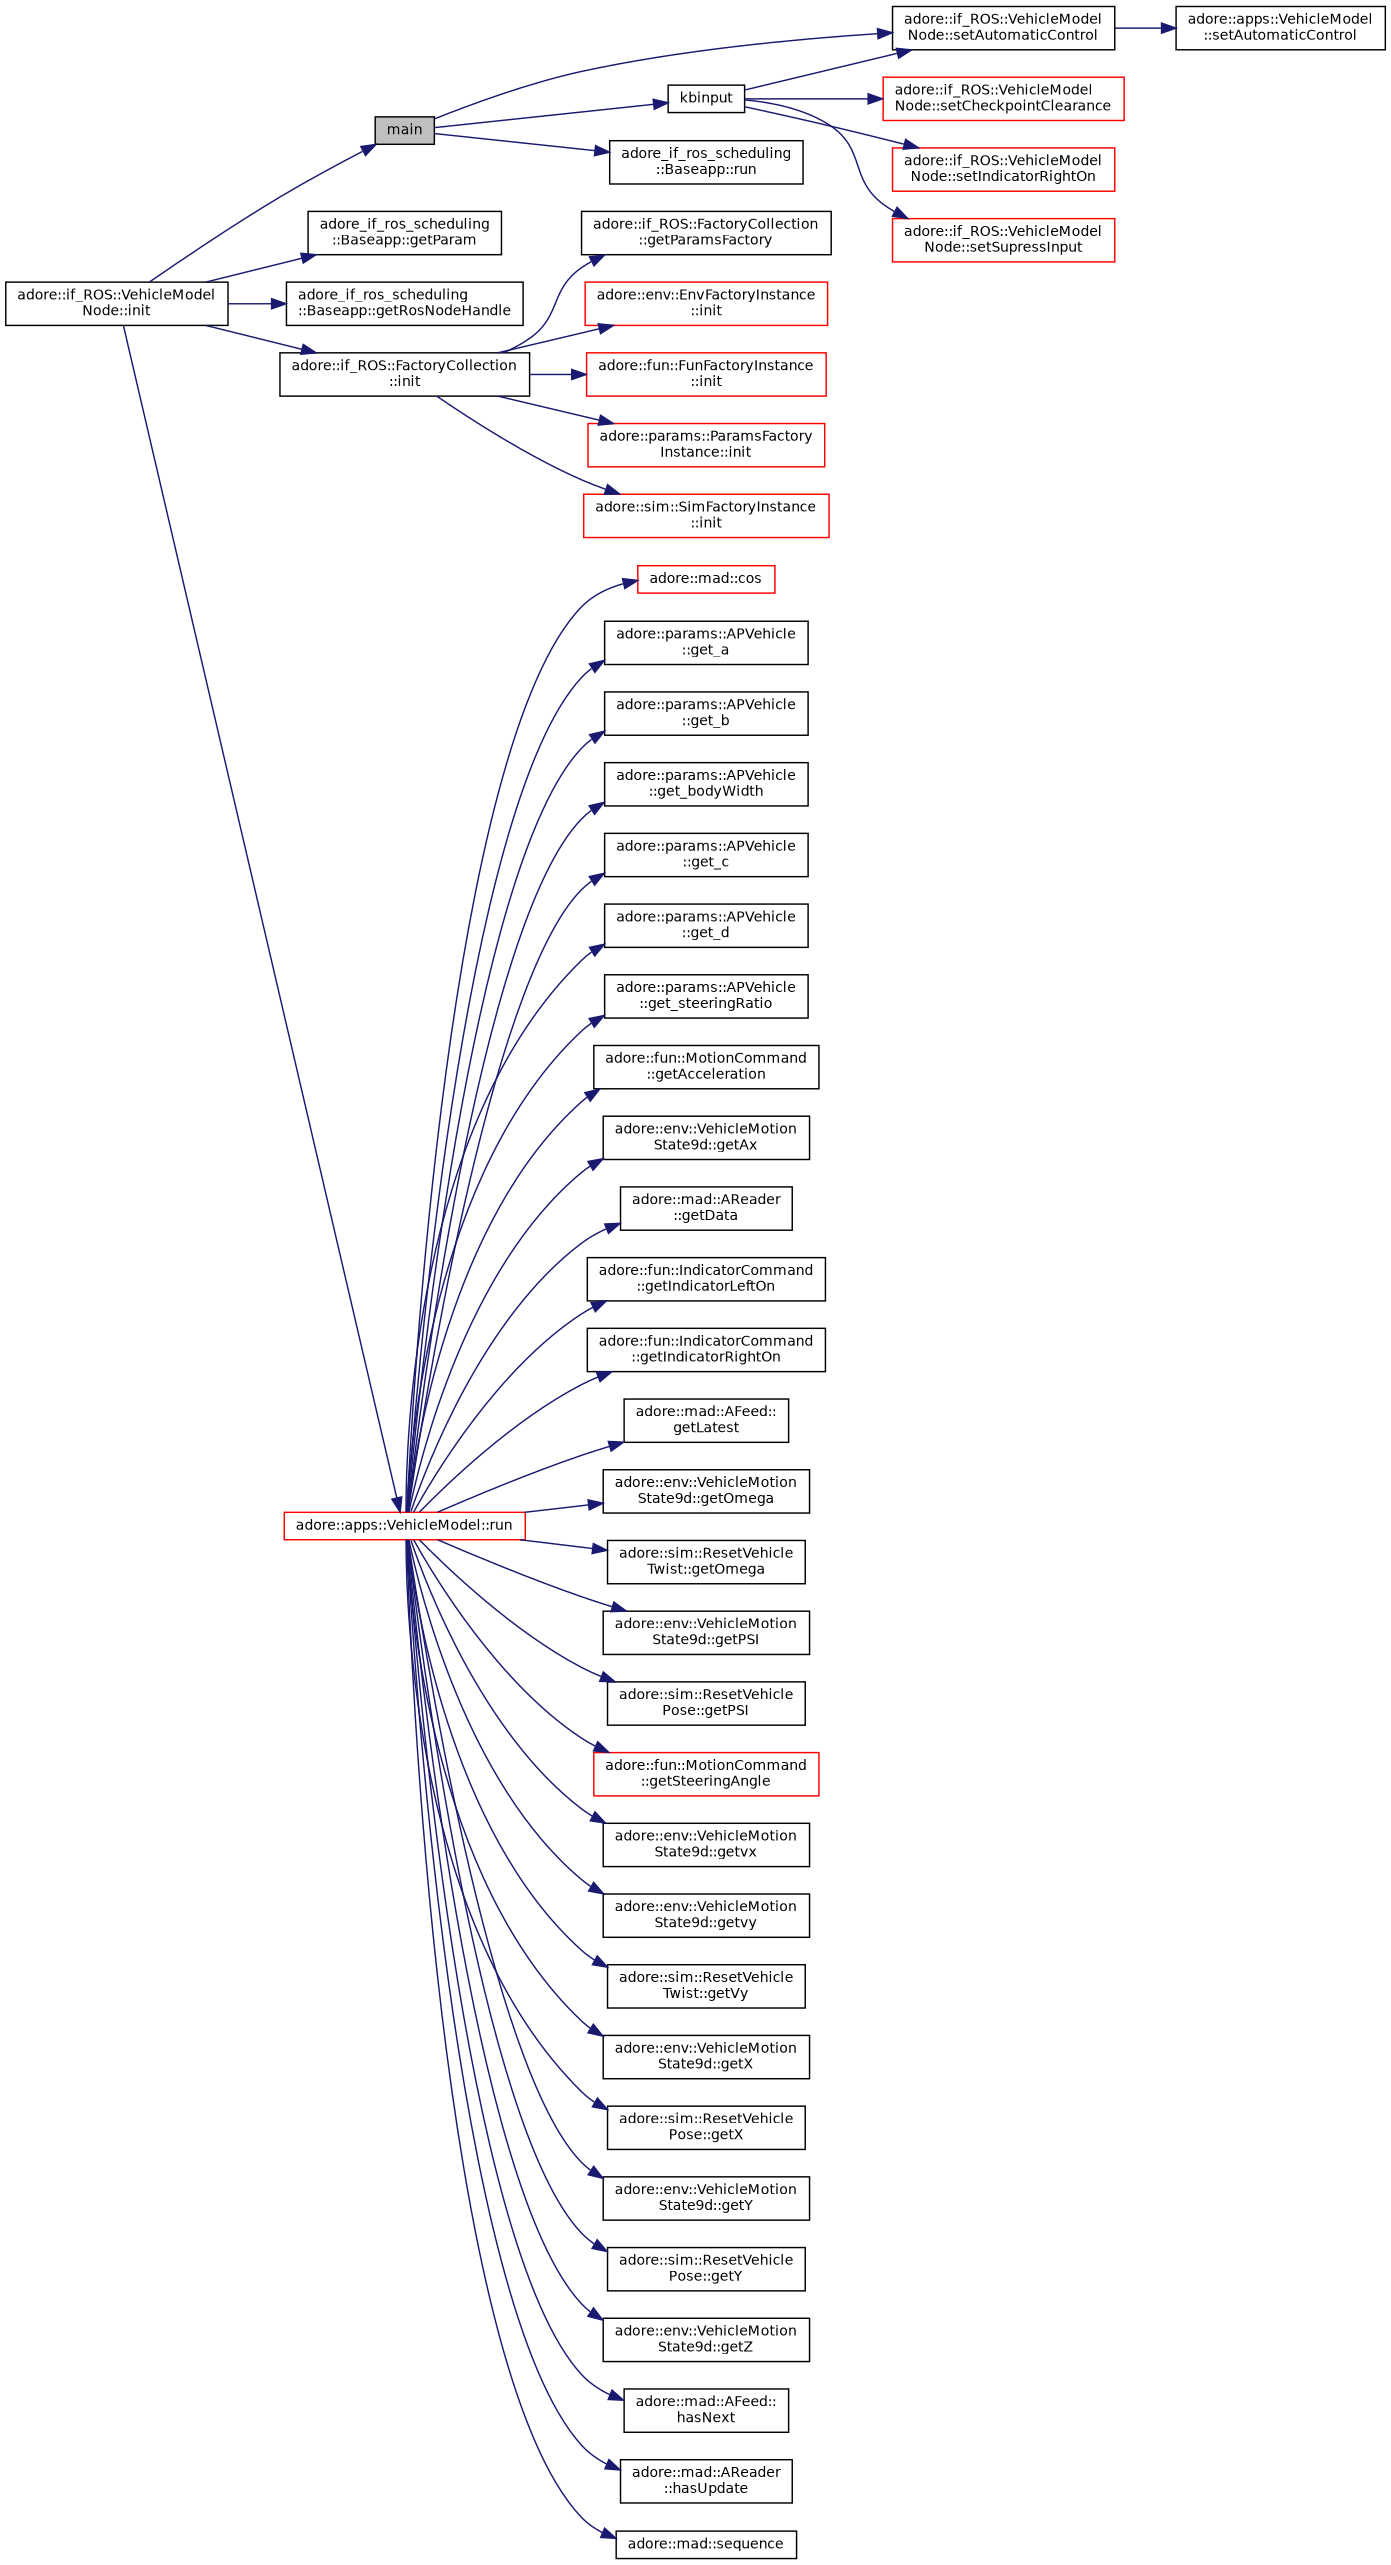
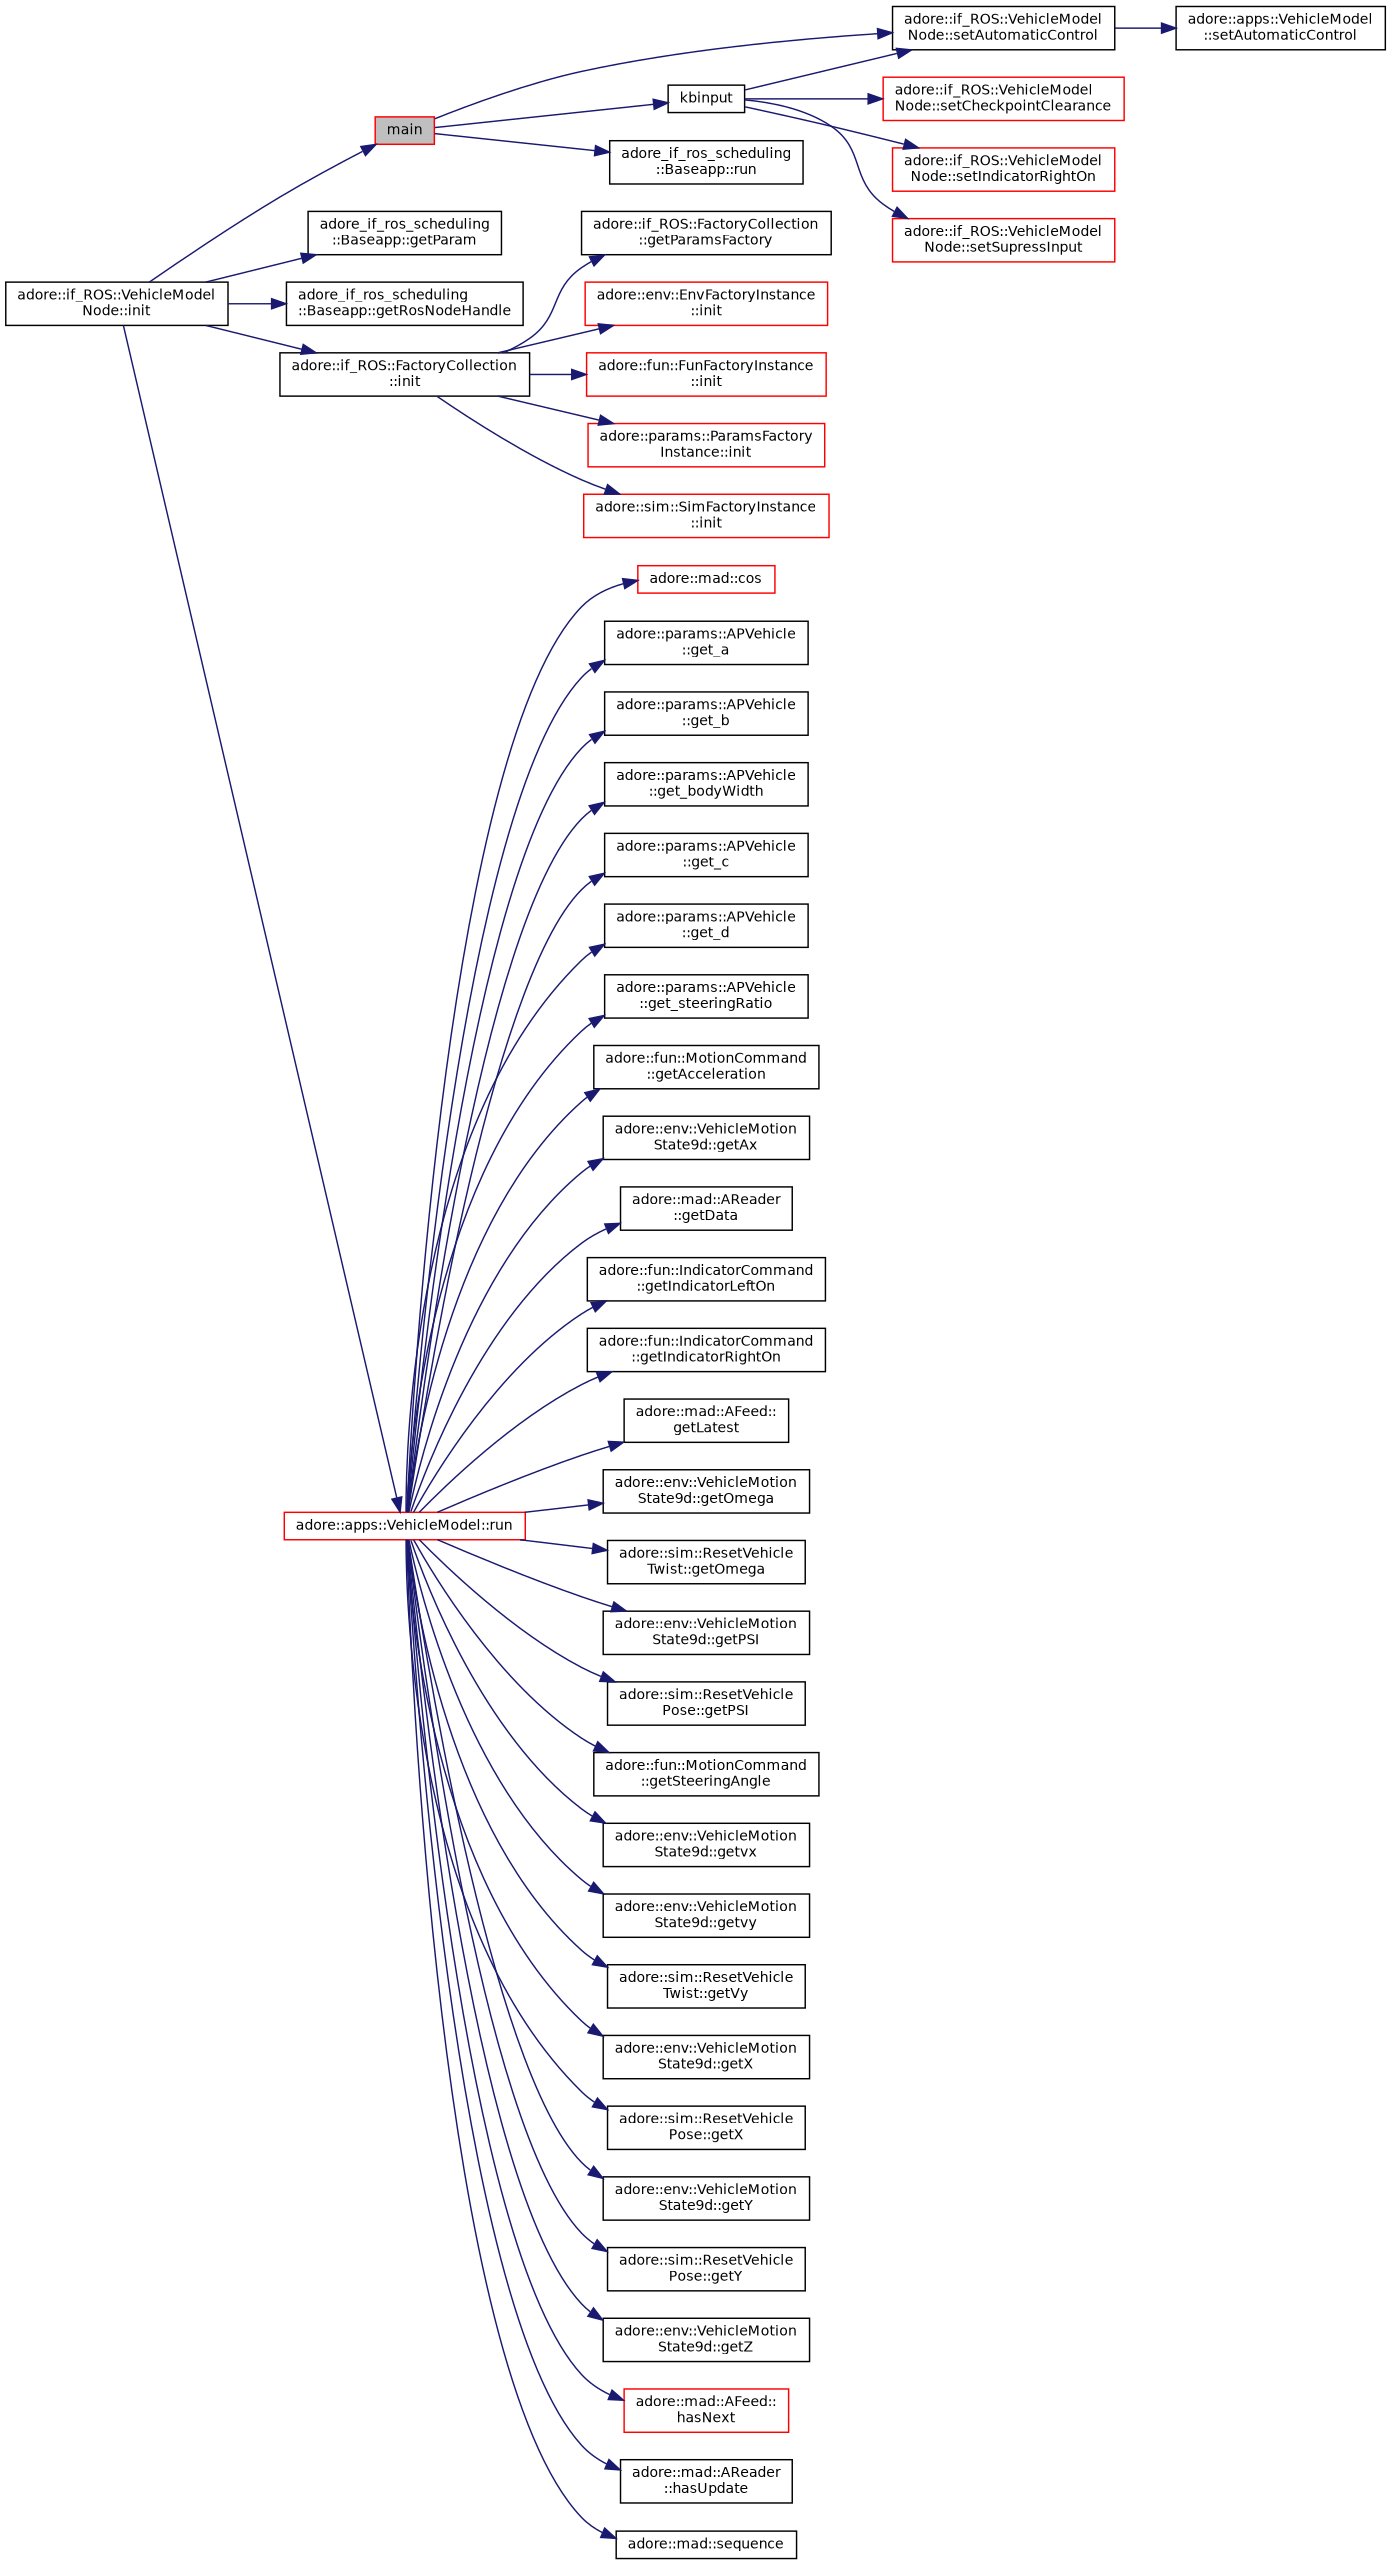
  digraph {
    rankdir=LR
    node [color=black fillcolor=white fontname=Helvetica fontsize=10 shape=record style=filled]
    edge [color=midnightblue fontname=Helvetica fontsize=10 labelfontname=Helvetica labelfontsize=10 style=solid]
-   n1 [fillcolor=grey75 fontcolor=black height=0.2 label=main width=0.4]
+   n1 [color=red fillcolor=grey75 fontcolor=black height=0.2 label=main width=0.4]
    n2 [height=0.2 label=kbinput width=0.4]
    n3 [height=0.2 label="adore::if_ROS::VehicleModel\lNode::setAutomaticControl" width=0.4]
    n4 [height=0.2 label="adore_if_ros_scheduling\l::Baseapp::run" width=0.4]
    n5 [height=0.2 label="adore::if_ROS::VehicleModel\lNode::init" width=0.4]
    n6 [height=0.2 label="adore_if_ros_scheduling\l::Baseapp::getParam" width=0.4]
    n7 [height=0.2 label="adore_if_ros_scheduling\l::Baseapp::getRosNodeHandle" width=0.4]
    n8 [height=0.2 label="adore::if_ROS::FactoryCollection\l::init" width=0.4]
    n9 [color=red height=0.2 label="adore::apps::VehicleModel::run" width=0.4]
    n10 [color=red height=0.2 label="adore::if_ROS::VehicleModel\lNode::setCheckpointClearance" width=0.4]
    n11 [color=red height=0.2 label="adore::if_ROS::VehicleModel\lNode::setIndicatorRightOn" width=0.4]
    n12 [color=red height=0.2 label="adore::if_ROS::VehicleModel\lNode::setSupressInput" width=0.4]
    n13 [height=0.2 label="adore::apps::VehicleModel\l::setAutomaticControl" width=0.4]
    n14 [height=0.2 label="adore::if_ROS::FactoryCollection\l::getParamsFactory" width=0.4]
    n15 [color=red height=0.2 label="adore::env::EnvFactoryInstance\l::init" width=0.4]
    n16 [color=red height=0.2 label="adore::fun::FunFactoryInstance\l::init" width=0.4]
    n17 [color=red height=0.2 label="adore::params::ParamsFactory\lInstance::init" width=0.4]
    n18 [color=red height=0.2 label="adore::sim::SimFactoryInstance\l::init" width=0.4]
    n19 [color=red height=0.2 label="adore::mad::cos" width=0.4]
    n20 [height=0.2 label="adore::params::APVehicle\l::get_a" width=0.4]
    n21 [height=0.2 label="adore::params::APVehicle\l::get_b" width=0.4]
    n22 [height=0.2 label="adore::params::APVehicle\l::get_bodyWidth" width=0.4]
    n23 [height=0.2 label="adore::params::APVehicle\l::get_c" width=0.4]
    n24 [height=0.2 label="adore::params::APVehicle\l::get_d" width=0.4]
    n25 [height=0.2 label="adore::params::APVehicle\l::get_steeringRatio" width=0.4]
    n26 [height=0.2 label="adore::fun::MotionCommand\l::getAcceleration" width=0.4]
    n27 [height=0.2 label="adore::env::VehicleMotion\lState9d::getAx" width=0.4]
    n28 [height=0.2 label="adore::mad::AReader\l::getData" width=0.4]
    n29 [height=0.2 label="adore::fun::IndicatorCommand\l::getIndicatorLeftOn" width=0.4]
    n30 [height=0.2 label="adore::fun::IndicatorCommand\l::getIndicatorRightOn" width=0.4]
    n31 [height=0.2 label="adore::mad::AFeed::\lgetLatest" width=0.4]
    n32 [height=0.2 label="adore::env::VehicleMotion\lState9d::getOmega" width=0.4]
    n33 [height=0.2 label="adore::sim::ResetVehicle\lTwist::getOmega" width=0.4]
    n34 [height=0.2 label="adore::env::VehicleMotion\lState9d::getPSI" width=0.4]
    n35 [height=0.2 label="adore::sim::ResetVehicle\lPose::getPSI" width=0.4]
-   n36 [color=red height=0.2 label="adore::fun::MotionCommand\l::getSteeringAngle" width=0.4]
+   n36 [height=0.2 label="adore::fun::MotionCommand\l::getSteeringAngle" width=0.4]
    n37 [height=0.2 label="adore::env::VehicleMotion\lState9d::getvx" width=0.4]
    n38 [height=0.2 label="adore::env::VehicleMotion\lState9d::getvy" width=0.4]
    n39 [height=0.2 label="adore::sim::ResetVehicle\lTwist::getVy" width=0.4]
    n40 [height=0.2 label="adore::env::VehicleMotion\lState9d::getX" width=0.4]
    n41 [height=0.2 label="adore::sim::ResetVehicle\lPose::getX" width=0.4]
    n42 [height=0.2 label="adore::env::VehicleMotion\lState9d::getY" width=0.4]
    n43 [height=0.2 label="adore::sim::ResetVehicle\lPose::getY" width=0.4]
    n44 [height=0.2 label="adore::env::VehicleMotion\lState9d::getZ" width=0.4]
-   n45 [height=0.2 label="adore::mad::AFeed::\lhasNext" width=0.4]
+   n45 [color=red height=0.2 label="adore::mad::AFeed::\lhasNext" width=0.4]
    n46 [height=0.2 label="adore::mad::AReader\l::hasUpdate" width=0.4]
    n47 [height=0.2 label="adore::mad::sequence" width=0.4]
    n1 -> n2
    n1 -> n3
    n1 -> n4
    n2 -> n3
    n2 -> n10
    n2 -> n11
    n2 -> n12
    n3 -> n13
    n5 -> n1
    n5 -> n6
    n5 -> n7
    n5 -> n8
    n5 -> n9
    n8 -> n14
    n8 -> n15
    n8 -> n16
    n8 -> n17
    n8 -> n18
    n9 -> n19
    n9 -> n20
    n9 -> n21
    n9 -> n22
    n9 -> n23
    n9 -> n24
    n9 -> n25
    n9 -> n26
    n9 -> n27
    n9 -> n28
    n9 -> n29
    n9 -> n30
    n9 -> n31
    n9 -> n32
    n9 -> n33
    n9 -> n34
    n9 -> n35
    n9 -> n36
    n9 -> n37
    n9 -> n38
    n9 -> n39
    n9 -> n40
    n9 -> n41
    n9 -> n42
    n9 -> n43
    n9 -> n44
    n9 -> n45
    n9 -> n46
    n9 -> n47
  }
